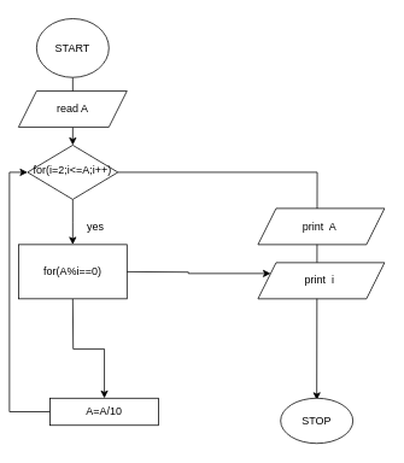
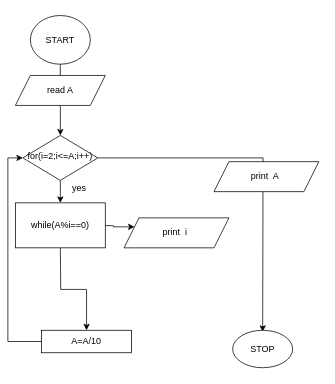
  <mxCell id="0" />
  <mxCell id="1" parent="0" />
  <mxCell id="2" style="edgeStyle=orthogonalEdgeStyle;rounded=0;orthogonalLoop=1;jettySize=auto;html=1;exitX=1;exitY=0.5;exitDx=0;exitDy=0;" edge="1" parent="1" source="4"><mxGeometry relative="1" as="geometry"><mxPoint x="350" y="442" as="targetPoint" /></mxGeometry></mxCell>
  <mxCell id="3" style="edgeStyle=orthogonalEdgeStyle;rounded=0;orthogonalLoop=1;jettySize=auto;html=1;exitX=0.5;exitY=1;exitDx=0;exitDy=0;entryX=0.5;entryY=0;entryDx=0;entryDy=0;" edge="1" parent="1" source="4"><mxGeometry relative="1" as="geometry"><mxPoint x="80" y="270" as="targetPoint" /></mxGeometry></mxCell>
- <mxCell id="4" value="for(i=2;i&amp;lt;=A;i++)" style="rhombus;whiteSpace=wrap;html=1;shadow=0;fontFamily=Helvetica;fontSize=12;align=center;strokeWidth=1;spacing=6;spacingTop=-4;" vertex="1" parent="1"><mxGeometry x="30" y="160" width="100" height="60" as="geometry" /></mxCell>
+ <mxCell id="4" value="for(i=2;i&amp;lt;=A;i++)" style="rhombus;whiteSpace=wrap;html=1;shadow=0;fontFamily=Helvetica;fontSize=12;align=center;strokeWidth=1;spacing=6;spacingTop=-4;" vertex="1" parent="1"><mxGeometry x="30" y="180" width="100" height="60" as="geometry" /></mxCell>
  <mxCell id="5" style="edgeStyle=orthogonalEdgeStyle;rounded=0;orthogonalLoop=1;jettySize=auto;html=1;entryX=0.5;entryY=0;entryDx=0;entryDy=0;" edge="1" parent="1" source="6"><mxGeometry relative="1" as="geometry"><mxPoint x="80" y="100" as="targetPoint" /></mxGeometry></mxCell>
  <mxCell id="6" value="START" style="ellipse;whiteSpace=wrap;html=1;" vertex="1" parent="1"><mxGeometry x="40" y="20" width="80" height="65" as="geometry" /></mxCell>
  <mxCell id="7" value="STOP" style="ellipse;whiteSpace=wrap;html=1;" vertex="1" parent="1"><mxGeometry x="310" y="440" width="80" height="50" as="geometry" /></mxCell>
  <mxCell id="8" style="edgeStyle=orthogonalEdgeStyle;rounded=0;orthogonalLoop=1;jettySize=auto;html=1;exitX=0.5;exitY=1;exitDx=0;exitDy=0;entryX=0.5;entryY=0;entryDx=0;entryDy=0;" edge="1" parent="1" source="9" target="4"><mxGeometry relative="1" as="geometry" /></mxCell>
  <mxCell id="9" value="&lt;span&gt;read A&lt;/span&gt;" style="shape=parallelogram;perimeter=parallelogramPerimeter;whiteSpace=wrap;html=1;fixedSize=1;" vertex="1" parent="1"><mxGeometry x="20" y="100" width="120" height="40" as="geometry" /></mxCell>
  <mxCell id="10" value="yes" style="text;html=1;align=center;verticalAlign=middle;resizable=0;points=[];autosize=1;" vertex="1" parent="1"><mxGeometry x="90" y="240" width="30" height="20" as="geometry" /></mxCell>
  <mxCell id="11" style="edgeStyle=orthogonalEdgeStyle;rounded=0;orthogonalLoop=1;jettySize=auto;html=1;exitX=0;exitY=0.5;exitDx=0;exitDy=0;entryX=0;entryY=0.5;entryDx=0;entryDy=0;" edge="1" parent="1" source="12" target="4"><mxGeometry relative="1" as="geometry" /></mxCell>
  <mxCell id="12" value="A=A/10" style="rounded=0;whiteSpace=wrap;html=1;" vertex="1" parent="1"><mxGeometry x="55" y="440" width="120" height="30" as="geometry" /></mxCell>
- <mxCell id="13" value="&lt;span&gt;print&amp;nbsp; i&amp;nbsp;&lt;/span&gt;" style="shape=parallelogram;perimeter=parallelogramPerimeter;whiteSpace=wrap;html=1;fixedSize=1;" vertex="1" parent="1"><mxGeometry x="285" y="290" width="140" height="40" as="geometry" /></mxCell>
+ <mxCell id="13" value="&lt;span&gt;print&amp;nbsp; i&amp;nbsp;&lt;/span&gt;" style="shape=parallelogram;perimeter=parallelogramPerimeter;whiteSpace=wrap;html=1;fixedSize=1;" vertex="1" parent="1"><mxGeometry x="165" y="290" width="140" height="40" as="geometry" /></mxCell>
  <mxCell id="14" style="edgeStyle=orthogonalEdgeStyle;rounded=0;orthogonalLoop=1;jettySize=auto;html=1;exitX=1;exitY=0.5;exitDx=0;exitDy=0;entryX=0;entryY=0.25;entryDx=0;entryDy=0;" edge="1" parent="1" target="13"><mxGeometry relative="1" as="geometry"><mxPoint x="130" y="300" as="sourcePoint" /></mxGeometry></mxCell>
  <mxCell id="15" style="edgeStyle=orthogonalEdgeStyle;rounded=0;orthogonalLoop=1;jettySize=auto;html=1;exitX=0.5;exitY=1;exitDx=0;exitDy=0;entryX=0.5;entryY=0;entryDx=0;entryDy=0;" edge="1" parent="1" target="12"><mxGeometry relative="1" as="geometry"><mxPoint x="80" y="330" as="sourcePoint" /></mxGeometry></mxCell>
- <mxCell id="16" value="&lt;span&gt;for(A%i==0)&lt;/span&gt;" style="rounded=0;whiteSpace=wrap;html=1;" vertex="1" parent="1"><mxGeometry x="20" y="270" width="120" height="60" as="geometry" /></mxCell>
- <mxCell id="17" value="&lt;span&gt;print&amp;nbsp; A&amp;nbsp;&lt;/span&gt;" style="shape=parallelogram;perimeter=parallelogramPerimeter;whiteSpace=wrap;html=1;fixedSize=1;" vertex="1" parent="1"><mxGeometry x="285" y="230" width="140" height="40" as="geometry" /></mxCell>
+ <mxCell id="16" value="&lt;span&gt;while(A%i==0)&lt;/span&gt;" style="rounded=0;whiteSpace=wrap;html=1;" vertex="1" parent="1"><mxGeometry x="20" y="270" width="120" height="60" as="geometry" /></mxCell>
+ <mxCell id="17" value="&lt;span&gt;print&amp;nbsp; A&amp;nbsp;&lt;/span&gt;" style="shape=parallelogram;perimeter=parallelogramPerimeter;whiteSpace=wrap;html=1;fixedSize=1;" vertex="1" parent="1"><mxGeometry x="285" y="215" width="140" height="40" as="geometry" /></mxCell>
